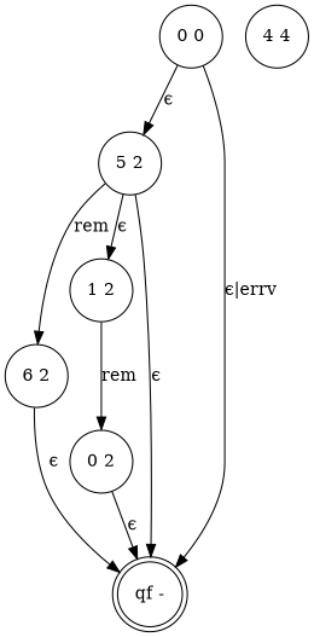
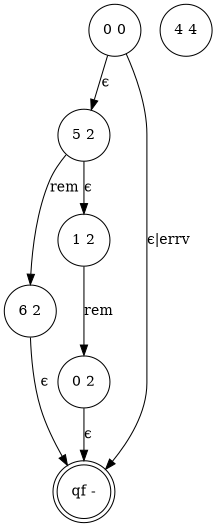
  digraph {
    node [shape=circle]
    "5 2"
    "6 2"
    "1 2"
    "qf -" [shape=doublecircle]
    "0 2"
    "0 0"
    n7 [label="4 4"]
    "5 2" -> "6 2" [label=rem]
    "5 2" -> "1 2" [label="ϵ"]
-   "5 2" -> "qf -" [label="ϵ"]
    "6 2" -> "qf -" [label="ϵ"]
    "1 2" -> "0 2" [label=rem]
    "0 2" -> "qf -" [label="ϵ"]
    "0 0" -> "5 2" [label="ϵ"]
    "0 0" -> "qf -" [label="ϵ|errv"]
  }
